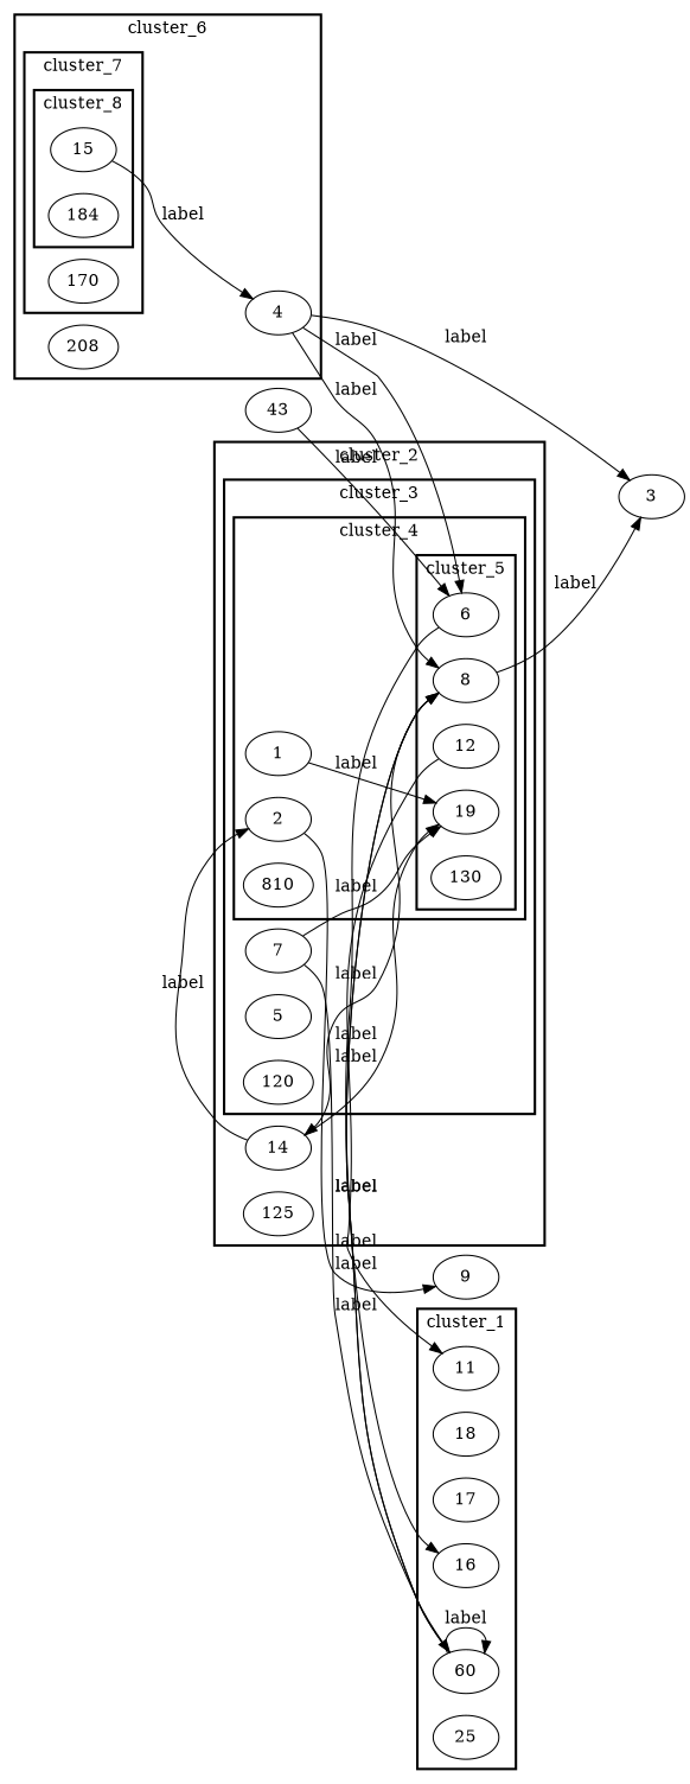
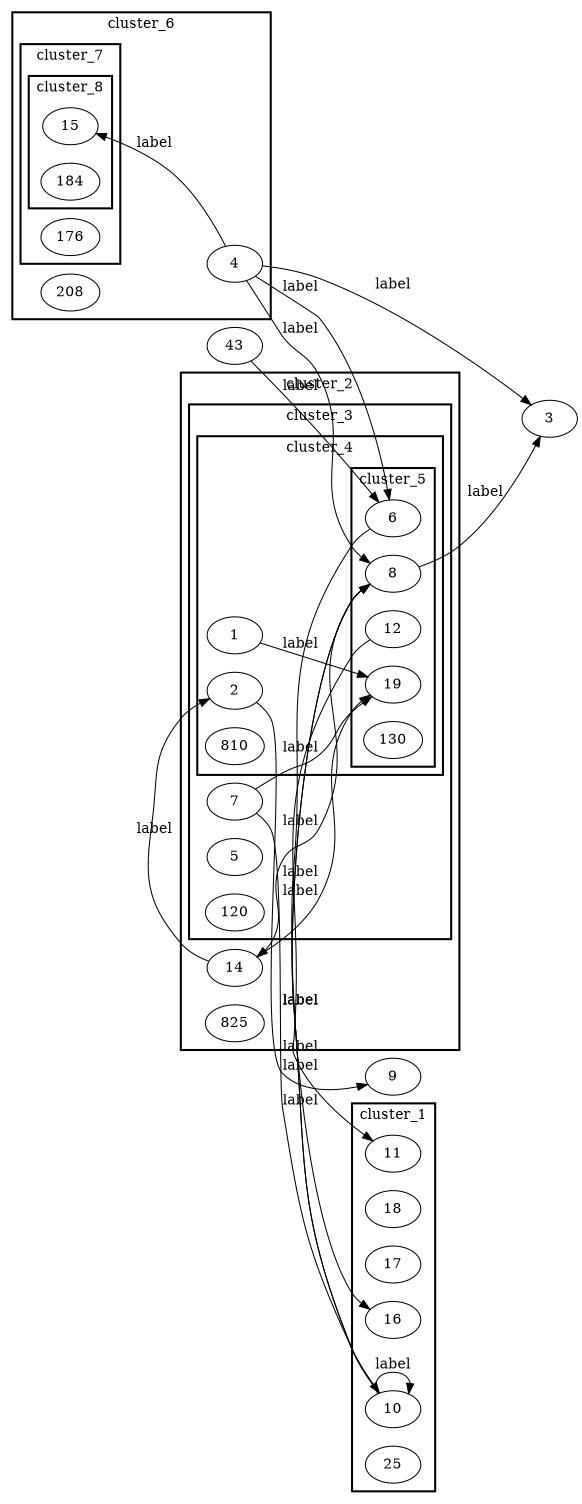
  digraph {
    rankdir=LR
    splines=spline
    11
    18
    17
-   10 [label=60]
+   10
    16
    25
    6
    8
    12
    19
    130
    2
    1
    n14 [label=810]
    7
    5
    120
    14
-   125
+   125 [label=825]
    15
    184
-   176 [label=170]
+   176
    4
    208
    3
    9
    n27 [label=43]
    subgraph cluster_1 {
      label=cluster_1
      style=bold
      11
      18
      17
      10
      16
      25
    }
    subgraph cluster_2 {
      label=cluster_2
      style=bold
      14
      125
      subgraph cluster_3 {
        label=cluster_3
        style=bold
        7
        5
        120
        subgraph cluster_4 {
          label=cluster_4
          style=bold
          2
          1
          n14
          subgraph cluster_5 {
            label=cluster_5
            style=bold
            6
            8
            12
            19
            130
          }
        }
      }
    }
    subgraph cluster_6 {
      label=cluster_6
      style=bold
      4
      208
      subgraph cluster_7 {
        label=cluster_7
        style=bold
        176
        subgraph cluster_8 {
          label=cluster_8
          style=bold
          15
          184
        }
      }
    }
    10 -> 10 [label=label]
    10 -> 8 [label=label]
    10 -> 8 [label=label]
    6 -> 16 [label=label]
    8 -> 14 [label=label]
    8 -> 3 [label=label]
    12 -> 11 [label=label]
    2 -> 9 [label=label]
    1 -> 19 [label=label]
    7 -> 10 [label=label]
    7 -> 19 [label=label]
    14 -> 19 [label=label]
    14 -> 2 [label=label]
-   15 -> 4 [label=label]
+   4 -> 15 [label=label]
    4 -> 6 [label=label]
    4 -> 8 [label=label]
    4 -> 3 [label=label]
    n27 -> 6 [label=label]
  }
